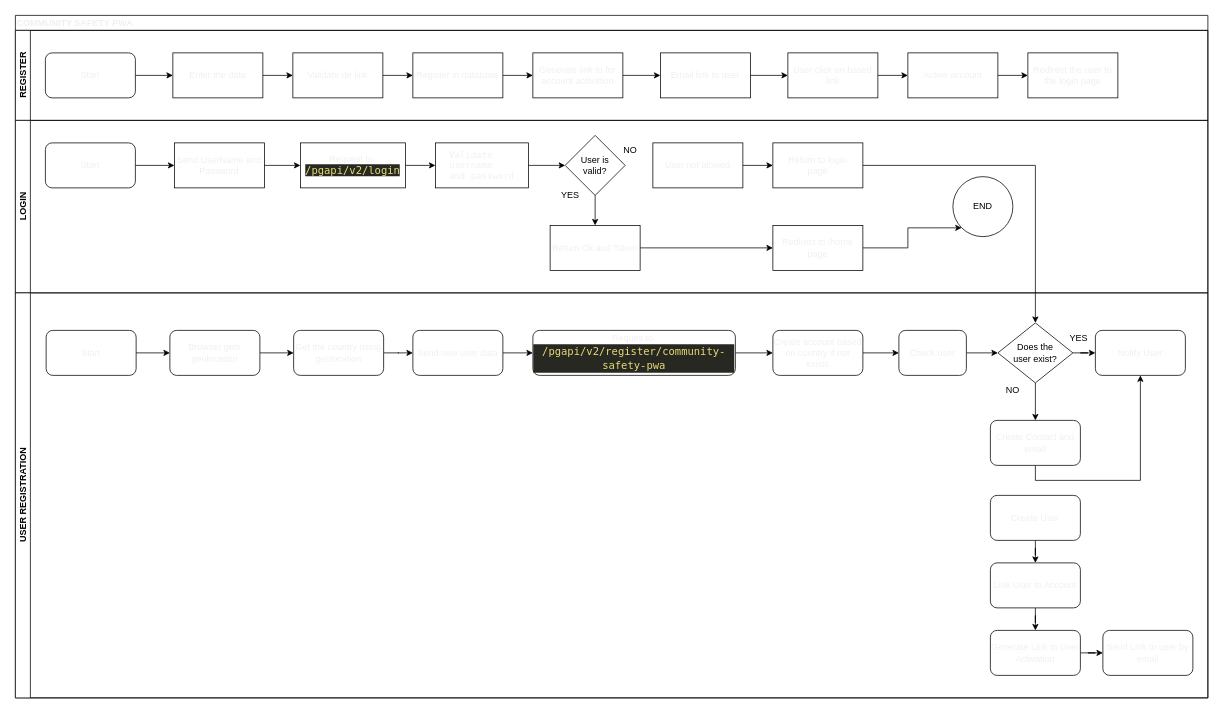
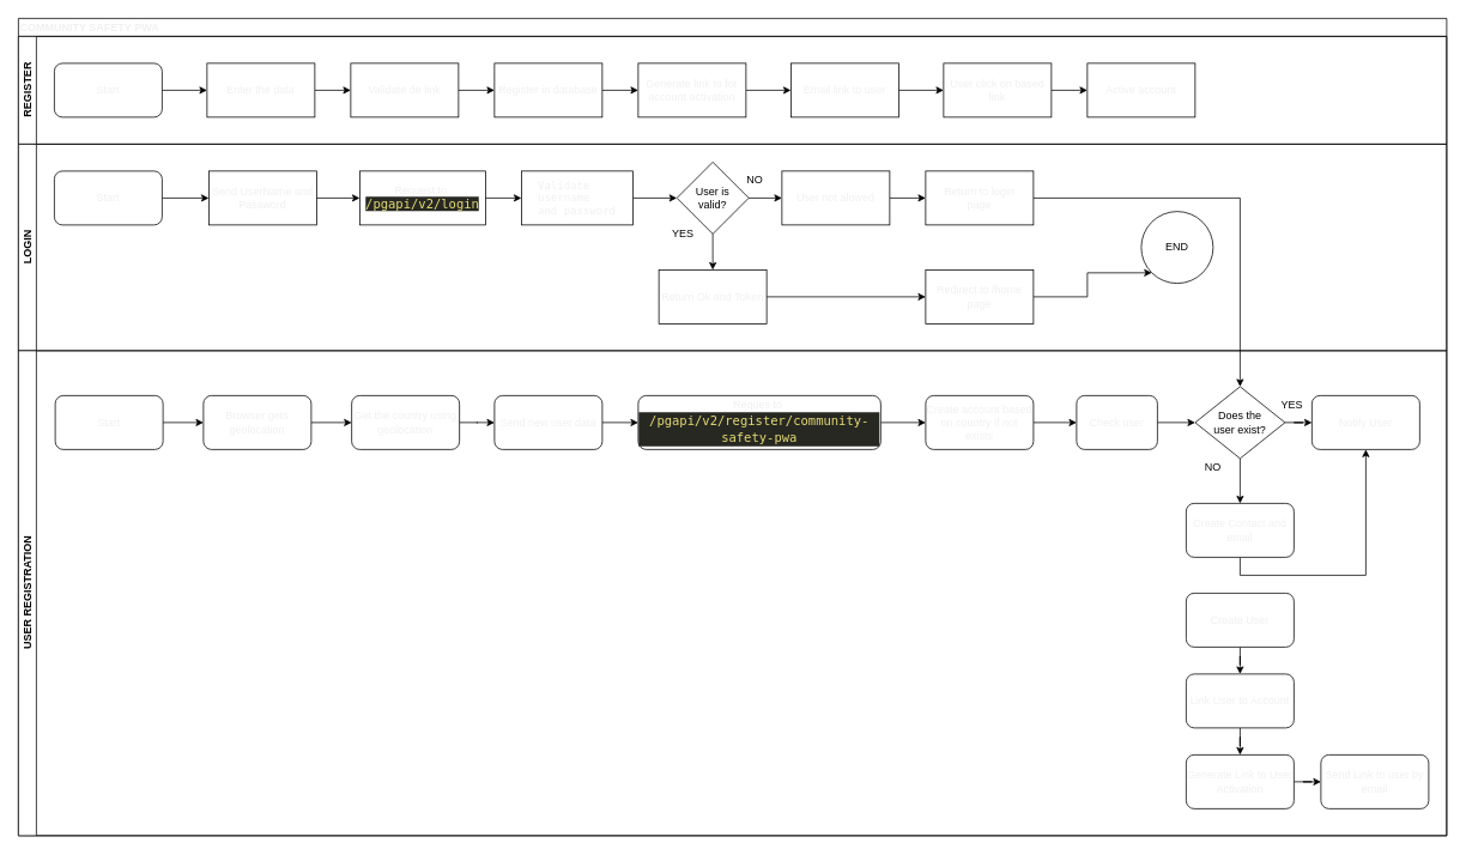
  <mxCell id="0" />
  <mxCell id="1" parent="0" />
  <mxCell id="2" value="COMMUNITY SAFETY PWA" style="swimlane;html=1;childLayout=stackLayout;resizeParent=1;resizeParentMax=0;horizontal=1;startSize=20;horizontalStack=0;labelBackgroundColor=none;fontSize=12;fontColor=#f0f0f0;align=left;" parent="1" vertex="1"><mxGeometry x="20" y="20" width="1590" height="910" as="geometry"><mxRectangle x="20" y="20" width="60" height="20" as="alternateBounds" /></mxGeometry></mxCell>
  <mxCell id="3" value="REGISTER" style="swimlane;html=1;startSize=20;horizontal=0;" parent="2" vertex="1"><mxGeometry y="20" width="1590" height="120" as="geometry"><mxRectangle y="20" width="790" height="20" as="alternateBounds" /></mxGeometry></mxCell>
  <mxCell id="4" style="edgeStyle=orthogonalEdgeStyle;rounded=0;orthogonalLoop=1;jettySize=auto;html=1;entryX=0;entryY=0.5;entryDx=0;entryDy=0;fontSize=12;fontColor=#f0f0f0;" parent="3" source="5" target="7" edge="1"><mxGeometry relative="1" as="geometry" /></mxCell>
  <mxCell id="5" value="Start" style="rounded=1;whiteSpace=wrap;html=1;labelBackgroundColor=none;fontSize=12;fontColor=#f0f0f0;align=center;" parent="3" vertex="1"><mxGeometry x="40" y="30" width="120" height="60" as="geometry" /></mxCell>
  <mxCell id="6" style="edgeStyle=orthogonalEdgeStyle;rounded=0;orthogonalLoop=1;jettySize=auto;html=1;entryX=0;entryY=0.5;entryDx=0;entryDy=0;fontSize=12;fontColor=#f0f0f0;" parent="3" source="7" target="9" edge="1"><mxGeometry relative="1" as="geometry" /></mxCell>
  <mxCell id="7" value="Enter the data" style="rounded=0;whiteSpace=wrap;html=1;labelBackgroundColor=none;fontSize=12;fontColor=#f0f0f0;align=center;" parent="3" vertex="1"><mxGeometry x="210" y="30" width="120" height="60" as="geometry" /></mxCell>
  <mxCell id="8" style="edgeStyle=orthogonalEdgeStyle;rounded=0;orthogonalLoop=1;jettySize=auto;html=1;entryX=0;entryY=0.5;entryDx=0;entryDy=0;fontSize=12;fontColor=#f0f0f0;" parent="3" source="9" target="11" edge="1"><mxGeometry relative="1" as="geometry" /></mxCell>
  <mxCell id="9" value="Validate de link" style="rounded=0;whiteSpace=wrap;html=1;labelBackgroundColor=none;fontSize=12;fontColor=#f0f0f0;align=center;" parent="3" vertex="1"><mxGeometry x="370" y="30" width="120" height="60" as="geometry" /></mxCell>
  <mxCell id="10" style="edgeStyle=orthogonalEdgeStyle;rounded=0;orthogonalLoop=1;jettySize=auto;html=1;entryX=0;entryY=0.5;entryDx=0;entryDy=0;fontSize=12;fontColor=#f0f0f0;" parent="3" source="11" target="13" edge="1"><mxGeometry relative="1" as="geometry" /></mxCell>
  <mxCell id="11" value="Register in database" style="rounded=0;whiteSpace=wrap;html=1;labelBackgroundColor=none;fontSize=12;fontColor=#f0f0f0;align=center;" parent="3" vertex="1"><mxGeometry x="530" y="30" width="120" height="60" as="geometry" /></mxCell>
  <mxCell id="12" style="edgeStyle=orthogonalEdgeStyle;rounded=0;orthogonalLoop=1;jettySize=auto;html=1;entryX=0;entryY=0.5;entryDx=0;entryDy=0;fontSize=12;fontColor=#f0f0f0;" parent="3" source="13" target="15" edge="1"><mxGeometry relative="1" as="geometry" /></mxCell>
  <mxCell id="13" value="Generate link to for account activation" style="rounded=0;whiteSpace=wrap;html=1;labelBackgroundColor=none;fontSize=12;fontColor=#f0f0f0;align=center;" parent="3" vertex="1"><mxGeometry x="690" y="30" width="120" height="60" as="geometry" /></mxCell>
  <mxCell id="14" style="edgeStyle=orthogonalEdgeStyle;rounded=0;orthogonalLoop=1;jettySize=auto;html=1;entryX=0;entryY=0.5;entryDx=0;entryDy=0;fontSize=12;fontColor=#f0f0f0;" parent="3" source="15" target="17" edge="1"><mxGeometry relative="1" as="geometry" /></mxCell>
  <mxCell id="15" value="Email link to user" style="rounded=0;whiteSpace=wrap;html=1;labelBackgroundColor=none;fontSize=12;fontColor=#f0f0f0;align=center;" parent="3" vertex="1"><mxGeometry x="860" y="30" width="120" height="60" as="geometry" /></mxCell>
  <mxCell id="16" style="edgeStyle=orthogonalEdgeStyle;rounded=0;orthogonalLoop=1;jettySize=auto;html=1;entryX=0;entryY=0.5;entryDx=0;entryDy=0;fontSize=12;fontColor=#f0f0f0;" parent="3" source="17" target="19" edge="1"><mxGeometry relative="1" as="geometry" /></mxCell>
  <mxCell id="17" value="User click on based link" style="rounded=0;whiteSpace=wrap;html=1;labelBackgroundColor=none;fontSize=12;fontColor=#f0f0f0;align=center;" parent="3" vertex="1"><mxGeometry x="1030" y="30" width="120" height="60" as="geometry" /></mxCell>
- <mxCell id="18" style="edgeStyle=orthogonalEdgeStyle;rounded=0;orthogonalLoop=1;jettySize=auto;html=1;entryX=0;entryY=0.5;entryDx=0;entryDy=0;fontSize=12;fontColor=#f0f0f0;" parent="3" source="19" target="20" edge="1"><mxGeometry relative="1" as="geometry" /></mxCell>
  <mxCell id="19" value="Active account" style="rounded=0;whiteSpace=wrap;html=1;labelBackgroundColor=none;fontSize=12;fontColor=#f0f0f0;align=center;" parent="3" vertex="1"><mxGeometry x="1190" y="30" width="120" height="60" as="geometry" /></mxCell>
- <mxCell id="20" value="Redirect the user to the login page" style="rounded=0;whiteSpace=wrap;html=1;labelBackgroundColor=none;fontSize=12;fontColor=#f0f0f0;align=center;" parent="3" vertex="1"><mxGeometry x="1350" y="30" width="120" height="60" as="geometry" /></mxCell>
  <mxCell id="21" value="LOGIN" style="swimlane;html=1;startSize=20;horizontal=0;" parent="2" vertex="1"><mxGeometry y="140" width="1590" height="230" as="geometry" /></mxCell>
  <mxCell id="22" style="edgeStyle=orthogonalEdgeStyle;rounded=0;orthogonalLoop=1;jettySize=auto;html=1;entryX=0;entryY=0.5;entryDx=0;entryDy=0;fontSize=12;fontColor=#f0f0f0;" parent="21" source="23" target="25" edge="1"><mxGeometry relative="1" as="geometry" /></mxCell>
  <mxCell id="23" value="Start" style="rounded=1;whiteSpace=wrap;html=1;labelBackgroundColor=none;fontSize=12;fontColor=#f0f0f0;align=center;" parent="21" vertex="1"><mxGeometry x="40" y="30" width="120" height="60" as="geometry" /></mxCell>
  <mxCell id="24" style="edgeStyle=orthogonalEdgeStyle;rounded=0;orthogonalLoop=1;jettySize=auto;html=1;entryX=0;entryY=0.5;entryDx=0;entryDy=0;fontSize=12;fontColor=#f0f0f0;" parent="21" source="25" target="27" edge="1"><mxGeometry relative="1" as="geometry" /></mxCell>
  <mxCell id="25" value="Send UserName and Password" style="rounded=0;whiteSpace=wrap;html=1;labelBackgroundColor=none;fontSize=12;fontColor=#f0f0f0;align=center;" parent="21" vertex="1"><mxGeometry x="212" y="30" width="120" height="60" as="geometry" /></mxCell>
  <mxCell id="26" style="edgeStyle=orthogonalEdgeStyle;rounded=0;orthogonalLoop=1;jettySize=auto;html=1;exitX=1;exitY=0.5;exitDx=0;exitDy=0;entryX=0;entryY=0.5;entryDx=0;entryDy=0;" parent="21" source="27" target="29" edge="1"><mxGeometry relative="1" as="geometry" /></mxCell>
  <mxCell id="27" value="Request to&amp;nbsp;&lt;br&gt;&lt;span style=&quot;color: rgb(230 , 219 , 116) ; background-color: rgb(39 , 40 , 34) ; font-family: &amp;#34;droid sans mono&amp;#34; , monospace , monospace , &amp;#34;droid sans fallback&amp;#34; ; font-size: 14px&quot;&gt;/pgapi/v2/login&lt;/span&gt;" style="rounded=0;whiteSpace=wrap;html=1;labelBackgroundColor=none;fontSize=12;fontColor=#f0f0f0;align=center;" parent="21" vertex="1"><mxGeometry x="380" y="30" width="140" height="60" as="geometry" /></mxCell>
  <mxCell id="28" style="edgeStyle=orthogonalEdgeStyle;rounded=0;orthogonalLoop=1;jettySize=auto;html=1;entryX=0;entryY=0.5;entryDx=0;entryDy=0;" parent="21" source="29" target="33" edge="1"><mxGeometry relative="1" as="geometry" /></mxCell>
  <mxCell id="29" value="&lt;pre class=&quot;tw-data-text tw-text-large XcVN5d tw-ta&quot; id=&quot;tw-target-text&quot; style=&quot;text-align: left&quot; dir=&quot;ltr&quot;&gt;&lt;span lang=&quot;en&quot;&gt;Validate &lt;br/&gt;username &lt;br/&gt;and password&lt;/span&gt;&lt;/pre&gt;" style="rounded=0;whiteSpace=wrap;html=1;labelBackgroundColor=none;fontSize=12;fontColor=#f0f0f0;align=center;" parent="21" vertex="1"><mxGeometry x="560" y="30" width="124" height="60" as="geometry" /></mxCell>
  <mxCell id="30" style="edgeStyle=orthogonalEdgeStyle;rounded=0;orthogonalLoop=1;jettySize=auto;html=1;entryX=0;entryY=0.5;entryDx=0;entryDy=0;" parent="21" source="31" target="40" edge="1"><mxGeometry relative="1" as="geometry" /></mxCell>
  <mxCell id="31" value="User not alowed" style="rounded=0;whiteSpace=wrap;html=1;labelBackgroundColor=none;fontSize=12;fontColor=#f0f0f0;align=center;" parent="21" vertex="1"><mxGeometry x="850" y="30" width="120" height="60" as="geometry" /></mxCell>
+ <mxCell id="32" style="edgeStyle=orthogonalEdgeStyle;rounded=0;orthogonalLoop=1;jettySize=auto;html=1;exitX=1;exitY=0.5;exitDx=0;exitDy=0;entryX=0;entryY=0.5;entryDx=0;entryDy=0;" parent="21" source="33" target="31" edge="1"><mxGeometry relative="1" as="geometry" /></mxCell>
  <mxCell id="33" value="User is&lt;br&gt;valid?" style="rhombus;whiteSpace=wrap;html=1;rounded=0;" parent="21" vertex="1"><mxGeometry x="733" y="20" width="80" height="80" as="geometry" /></mxCell>
  <mxCell id="34" value="NO" style="text;html=1;strokeColor=none;fillColor=none;align=center;verticalAlign=middle;whiteSpace=wrap;rounded=0;" parent="21" vertex="1"><mxGeometry x="800" y="30" width="40" height="20" as="geometry" /></mxCell>
  <mxCell id="35" value="YES" style="text;html=1;strokeColor=none;fillColor=none;align=center;verticalAlign=middle;whiteSpace=wrap;rounded=0;" parent="21" vertex="1"><mxGeometry x="720" y="90" width="40" height="20" as="geometry" /></mxCell>
  <mxCell id="36" style="edgeStyle=orthogonalEdgeStyle;rounded=0;orthogonalLoop=1;jettySize=auto;html=1;entryX=0;entryY=0.5;entryDx=0;entryDy=0;" parent="21" source="37" target="42" edge="1"><mxGeometry relative="1" as="geometry" /></mxCell>
  <mxCell id="37" value="Return Ok and Token" style="rounded=0;whiteSpace=wrap;html=1;labelBackgroundColor=none;fontSize=12;fontColor=#f0f0f0;align=center;" parent="21" vertex="1"><mxGeometry x="713" y="140" width="120" height="60" as="geometry" /></mxCell>
  <mxCell id="38" style="edgeStyle=orthogonalEdgeStyle;rounded=0;orthogonalLoop=1;jettySize=auto;html=1;entryX=0.5;entryY=0;entryDx=0;entryDy=0;" parent="21" source="33" target="37" edge="1"><mxGeometry relative="1" as="geometry" /></mxCell>
  <mxCell id="39" style="edgeStyle=orthogonalEdgeStyle;rounded=0;orthogonalLoop=1;jettySize=auto;html=1;" parent="21" source="40" target="61" edge="1"><mxGeometry relative="1" as="geometry" /></mxCell>
  <mxCell id="40" value="Return to login&lt;br&gt;page" style="rounded=0;whiteSpace=wrap;html=1;labelBackgroundColor=none;fontSize=12;fontColor=#f0f0f0;align=center;" parent="21" vertex="1"><mxGeometry x="1010" y="30" width="120" height="60" as="geometry" /></mxCell>
  <mxCell id="41" style="edgeStyle=orthogonalEdgeStyle;rounded=0;orthogonalLoop=1;jettySize=auto;html=1;entryX=0;entryY=1;entryDx=0;entryDy=0;" parent="21" source="42" target="43" edge="1"><mxGeometry relative="1" as="geometry" /></mxCell>
  <mxCell id="42" value="Redirect to /home page" style="rounded=0;whiteSpace=wrap;html=1;labelBackgroundColor=none;fontSize=12;fontColor=#f0f0f0;align=center;" parent="21" vertex="1"><mxGeometry x="1010" y="140" width="120" height="60" as="geometry" /></mxCell>
  <mxCell id="43" value="END" style="ellipse;whiteSpace=wrap;html=1;aspect=fixed;rounded=0;" parent="21" vertex="1"><mxGeometry x="1250" y="75" width="80" height="80" as="geometry" /></mxCell>
  <mxCell id="44" value="USER REGISTRATION" style="swimlane;html=1;startSize=20;horizontal=0;" parent="2" vertex="1"><mxGeometry y="370" width="1590" height="540" as="geometry" /></mxCell>
  <mxCell id="45" style="edgeStyle=orthogonalEdgeStyle;rounded=0;orthogonalLoop=1;jettySize=auto;html=1;entryX=0;entryY=0.5;entryDx=0;entryDy=0;" edge="1" parent="44" source="46" target="48"><mxGeometry relative="1" as="geometry" /></mxCell>
  <mxCell id="46" value="Start" style="rounded=1;whiteSpace=wrap;html=1;labelBackgroundColor=none;fontSize=12;fontColor=#f0f0f0;align=center;" vertex="1" parent="44"><mxGeometry x="41" y="50" width="120" height="60" as="geometry" /></mxCell>
  <mxCell id="47" style="edgeStyle=orthogonalEdgeStyle;rounded=0;orthogonalLoop=1;jettySize=auto;html=1;entryX=0;entryY=0.5;entryDx=0;entryDy=0;" edge="1" parent="44" source="48" target="50"><mxGeometry relative="1" as="geometry" /></mxCell>
  <mxCell id="48" value="Browser gets geolocation" style="rounded=1;whiteSpace=wrap;html=1;labelBackgroundColor=none;fontSize=12;fontColor=#f0f0f0;align=center;" vertex="1" parent="44"><mxGeometry x="206" y="50" width="120" height="60" as="geometry" /></mxCell>
  <mxCell id="49" style="edgeStyle=orthogonalEdgeStyle;rounded=0;orthogonalLoop=1;jettySize=auto;html=1;entryX=0;entryY=0.5;entryDx=0;entryDy=0;" edge="1" parent="44" source="50" target="52"><mxGeometry relative="1" as="geometry" /></mxCell>
  <mxCell id="50" value="Get the country using geolocation" style="rounded=1;whiteSpace=wrap;html=1;labelBackgroundColor=none;fontSize=12;fontColor=#f0f0f0;align=center;" vertex="1" parent="44"><mxGeometry x="371" y="50" width="120" height="60" as="geometry" /></mxCell>
  <mxCell id="51" style="edgeStyle=orthogonalEdgeStyle;rounded=0;orthogonalLoop=1;jettySize=auto;html=1;entryX=0;entryY=0.5;entryDx=0;entryDy=0;" edge="1" parent="44" source="52" target="54"><mxGeometry relative="1" as="geometry" /></mxCell>
  <mxCell id="52" value="Send new user data" style="rounded=1;whiteSpace=wrap;html=1;labelBackgroundColor=none;fontSize=12;fontColor=#f0f0f0;align=center;" vertex="1" parent="44"><mxGeometry x="530" y="50" width="120" height="60" as="geometry" /></mxCell>
  <mxCell id="53" style="edgeStyle=orthogonalEdgeStyle;rounded=0;orthogonalLoop=1;jettySize=auto;html=1;" edge="1" parent="44" source="54" target="56"><mxGeometry relative="1" as="geometry" /></mxCell>
  <mxCell id="54" value="Reques to&amp;nbsp;&lt;br&gt;&lt;div style=&quot;color: rgb(248 , 248 , 242) ; background-color: rgb(39 , 40 , 34) ; font-family: &amp;#34;droid sans mono&amp;#34; , monospace , monospace , &amp;#34;droid sans fallback&amp;#34; ; font-size: 14px ; line-height: 19px&quot;&gt;&lt;span style=&quot;color: #e6db74&quot;&gt;/pgapi/v2/register/community-safety-pwa&lt;/span&gt;&lt;/div&gt;" style="rounded=1;whiteSpace=wrap;html=1;labelBackgroundColor=none;fontSize=12;fontColor=#f0f0f0;align=center;" vertex="1" parent="44"><mxGeometry x="690" y="50" width="270" height="60" as="geometry" /></mxCell>
  <mxCell id="55" style="edgeStyle=orthogonalEdgeStyle;rounded=0;orthogonalLoop=1;jettySize=auto;html=1;entryX=0;entryY=0.5;entryDx=0;entryDy=0;" edge="1" parent="44" source="56" target="58"><mxGeometry relative="1" as="geometry" /></mxCell>
  <mxCell id="56" value="Create account based on country if not exists" style="rounded=1;whiteSpace=wrap;html=1;labelBackgroundColor=none;fontSize=12;fontColor=#f0f0f0;align=center;" vertex="1" parent="44"><mxGeometry x="1010" y="50" width="120" height="60" as="geometry" /></mxCell>
  <mxCell id="57" style="edgeStyle=orthogonalEdgeStyle;rounded=0;orthogonalLoop=1;jettySize=auto;html=1;exitX=1;exitY=0.5;exitDx=0;exitDy=0;entryX=0;entryY=0.5;entryDx=0;entryDy=0;" edge="1" parent="44" source="58" target="61"><mxGeometry relative="1" as="geometry"><mxPoint x="1300" y="80" as="targetPoint" /></mxGeometry></mxCell>
  <mxCell id="58" value="Check user" style="rounded=1;whiteSpace=wrap;html=1;labelBackgroundColor=none;fontSize=12;fontColor=#f0f0f0;align=center;" vertex="1" parent="44"><mxGeometry x="1178" y="50" width="90" height="60" as="geometry" /></mxCell>
  <mxCell id="59" style="edgeStyle=orthogonalEdgeStyle;rounded=0;orthogonalLoop=1;jettySize=auto;html=1;entryX=0;entryY=0.5;entryDx=0;entryDy=0;" edge="1" parent="44" source="61" target="62"><mxGeometry relative="1" as="geometry" /></mxCell>
  <mxCell id="60" style="edgeStyle=orthogonalEdgeStyle;rounded=0;orthogonalLoop=1;jettySize=auto;html=1;entryX=0.5;entryY=0;entryDx=0;entryDy=0;" edge="1" parent="44" source="61" target="66"><mxGeometry relative="1" as="geometry" /></mxCell>
  <mxCell id="61" value="&lt;span&gt;Does the &lt;br&gt;user exist?&lt;/span&gt;" style="rhombus;whiteSpace=wrap;html=1;" vertex="1" parent="44"><mxGeometry x="1310" y="40" width="100" height="80" as="geometry" /></mxCell>
  <mxCell id="62" value="Notify User" style="rounded=1;whiteSpace=wrap;html=1;labelBackgroundColor=none;fontSize=12;fontColor=#f0f0f0;align=center;" vertex="1" parent="44"><mxGeometry x="1440" y="50" width="120" height="60" as="geometry" /></mxCell>
  <mxCell id="63" value="YES" style="text;html=1;strokeColor=none;fillColor=none;align=center;verticalAlign=middle;whiteSpace=wrap;rounded=0;" vertex="1" parent="44"><mxGeometry x="1398" y="50" width="40" height="20" as="geometry" /></mxCell>
  <mxCell id="64" value="NO" style="text;html=1;strokeColor=none;fillColor=none;align=center;verticalAlign=middle;whiteSpace=wrap;rounded=0;" vertex="1" parent="44"><mxGeometry x="1310" y="120" width="40" height="20" as="geometry" /></mxCell>
  <mxCell id="65" style="edgeStyle=orthogonalEdgeStyle;rounded=0;orthogonalLoop=1;jettySize=auto;html=1;exitX=0.5;exitY=1;exitDx=0;exitDy=0;" edge="1" parent="44" source="66" target="62"><mxGeometry relative="1" as="geometry" /></mxCell>
  <mxCell id="66" value="Create Contact and email" style="rounded=1;whiteSpace=wrap;html=1;labelBackgroundColor=none;fontSize=12;fontColor=#f0f0f0;align=center;" vertex="1" parent="44"><mxGeometry x="1300" y="170" width="120" height="60" as="geometry" /></mxCell>
  <mxCell id="67" style="edgeStyle=orthogonalEdgeStyle;rounded=0;orthogonalLoop=1;jettySize=auto;html=1;entryX=0.5;entryY=0;entryDx=0;entryDy=0;" edge="1" parent="44" source="68" target="70"><mxGeometry relative="1" as="geometry" /></mxCell>
  <mxCell id="68" value="Create User" style="rounded=1;whiteSpace=wrap;html=1;labelBackgroundColor=none;fontSize=12;fontColor=#f0f0f0;align=center;" vertex="1" parent="44"><mxGeometry x="1300" y="270" width="120" height="60" as="geometry" /></mxCell>
  <mxCell id="69" style="edgeStyle=orthogonalEdgeStyle;rounded=0;orthogonalLoop=1;jettySize=auto;html=1;" edge="1" parent="44" source="70" target="72"><mxGeometry relative="1" as="geometry" /></mxCell>
  <mxCell id="70" value="Link User to Account" style="rounded=1;whiteSpace=wrap;html=1;labelBackgroundColor=none;fontSize=12;fontColor=#f0f0f0;align=center;" vertex="1" parent="44"><mxGeometry x="1300" y="360" width="120" height="60" as="geometry" /></mxCell>
  <mxCell id="71" style="edgeStyle=orthogonalEdgeStyle;rounded=0;orthogonalLoop=1;jettySize=auto;html=1;entryX=0;entryY=0.5;entryDx=0;entryDy=0;" edge="1" parent="44" source="72" target="73"><mxGeometry relative="1" as="geometry" /></mxCell>
  <mxCell id="72" value="Generate Link to User Activation" style="rounded=1;whiteSpace=wrap;html=1;labelBackgroundColor=none;fontSize=12;fontColor=#f0f0f0;align=center;" vertex="1" parent="44"><mxGeometry x="1300" y="450" width="120" height="60" as="geometry" /></mxCell>
  <mxCell id="73" value="Send Link to user by email" style="rounded=1;whiteSpace=wrap;html=1;labelBackgroundColor=none;fontSize=12;fontColor=#f0f0f0;align=center;" vertex="1" parent="44"><mxGeometry x="1450" y="450" width="120" height="60" as="geometry" /></mxCell>
